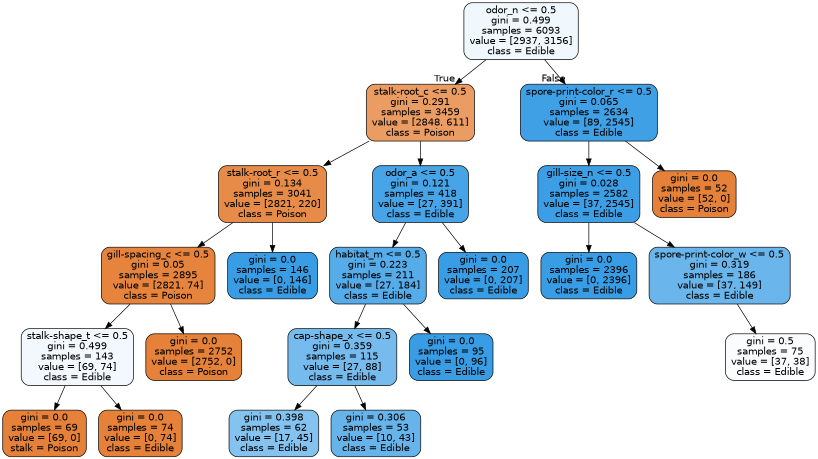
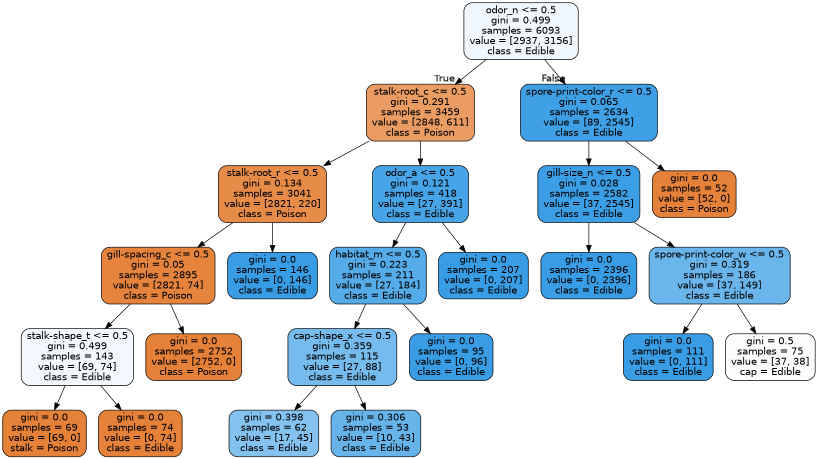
  digraph {
    node [color=black fillcolor="#399de5" fontname=helvetica shape=box style="filled, rounded"]
    edge [fontname=helvetica]
    n1 [fillcolor="#f1f8fd" label="odor_n <= 0.5\ngini = 0.499\nsamples = 6093\nvalue = [2937, 3156]\nclass = Edible"]
    n2 [fillcolor="#eb9c63" label="stalk-root_c <= 0.5\ngini = 0.291\nsamples = 3459\nvalue = [2848, 611]\nclass = Poison"]
    n3 [fillcolor="#40a0e6" label="spore-print-color_r <= 0.5\ngini = 0.065\nsamples = 2634\nvalue = [89, 2545]\nclass = Edible"]
    n4 [fillcolor="#e78b48" label="stalk-root_r <= 0.5\ngini = 0.134\nsamples = 3041\nvalue = [2821, 220]\nclass = Poison"]
    n5 [fillcolor="#47a4e7" label="odor_a <= 0.5\ngini = 0.121\nsamples = 418\nvalue = [27, 391]\nclass = Edible"]
    n6 [fillcolor="#3c9ee5" label="gill-size_n <= 0.5\ngini = 0.028\nsamples = 2582\nvalue = [37, 2545]\nclass = Edible"]
    n7 [fillcolor="#e58139" label="gini = 0.0\nsamples = 52\nvalue = [52, 0]\nclass = Poison"]
    n8 [fillcolor="#e6843e" label="gill-spacing_c <= 0.5\ngini = 0.05\nsamples = 2895\nvalue = [2821, 74]\nclass = Poison"]
    n9 [label="gini = 0.0\nsamples = 146\nvalue = [0, 146]\nclass = Edible"]
    n10 [fillcolor="#56abe9" label="habitat_m <= 0.5\ngini = 0.223\nsamples = 211\nvalue = [27, 184]\nclass = Edible"]
    n11 [label="gini = 0.0\nsamples = 207\nvalue = [0, 207]\nclass = Edible"]
    n12 [fillcolor="#f2f8fd" label="stalk-shape_t <= 0.5\ngini = 0.499\nsamples = 143\nvalue = [69, 74]\nclass = Edible"]
    n13 [fillcolor="#e58139" label="gini = 0.0\nsamples = 2752\nvalue = [2752, 0]\nclass = Poison"]
    n14 [fillcolor="#e58139" label="gini = 0.0\nsamples = 69\nvalue = [69, 0]\nstalk = Poison"]
    n15 [fillcolor="#e58139" label="gini = 0.0\nsamples = 74\nvalue = [0, 74]\nclass = Edible"]
    n16 [fillcolor="#76bbed" label="cap-shape_x <= 0.5\ngini = 0.359\nsamples = 115\nvalue = [27, 88]\nclass = Edible"]
    n17 [label="gini = 0.0\nsamples = 95\nvalue = [0, 96]\nclass = Edible"]
    n18 [fillcolor="#84c2ef" label="gini = 0.398\nsamples = 62\nvalue = [17, 45]\nclass = Edible"]
    n19 [fillcolor="#67b4eb" label="gini = 0.306\nsamples = 53\nvalue = [10, 43]\nclass = Edible"]
    n20 [label="gini = 0.0\nsamples = 2396\nvalue = [0, 2396]\nclass = Edible"]
    n21 [fillcolor="#6ab5eb" label="spore-print-color_w <= 0.5\ngini = 0.319\nsamples = 186\nvalue = [37, 149]\nclass = Edible"]
-   n23 [fillcolor="#fafcfe" label="gini = 0.5\nsamples = 75\nvalue = [37, 38]\nclass = Edible"]
+   n22 [label="gini = 0.0\nsamples = 111\nvalue = [0, 111]\nclass = Edible"]
+   n23 [fillcolor="#fafcfe" label="gini = 0.5\nsamples = 75\nvalue = [37, 38]\ncap = Edible"]
    n1 -> n2 [headlabel=True labelangle=45 labeldistance=2.5]
    n1 -> n3 [headlabel=False labelangle=-45 labeldistance=2.5]
    n2 -> n4
    n2 -> n5
    n3 -> n6
    n3 -> n7
    n4 -> n8
    n4 -> n9
    n5 -> n10
    n5 -> n11
    n6 -> n20
    n6 -> n21
    n8 -> n12
    n8 -> n13
    n10 -> n16
    n10 -> n17
    n12 -> n14
    n12 -> n15
    n16 -> n18
    n16 -> n19
+   n21 -> n22
    n21 -> n23
  }
